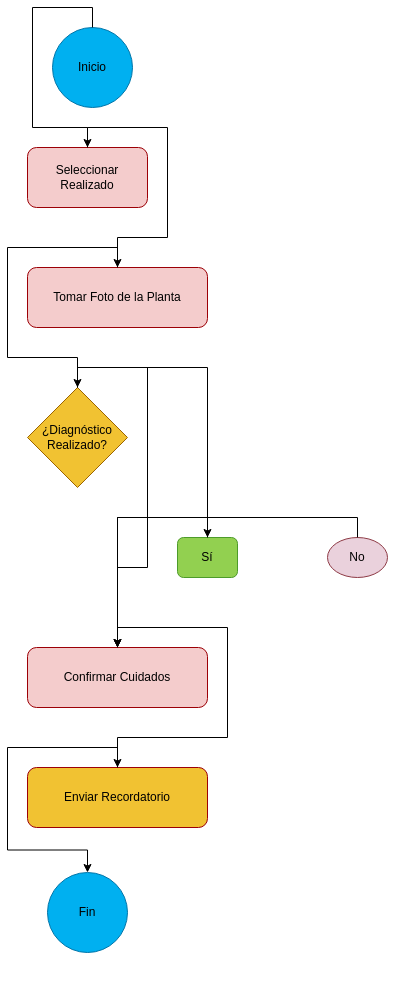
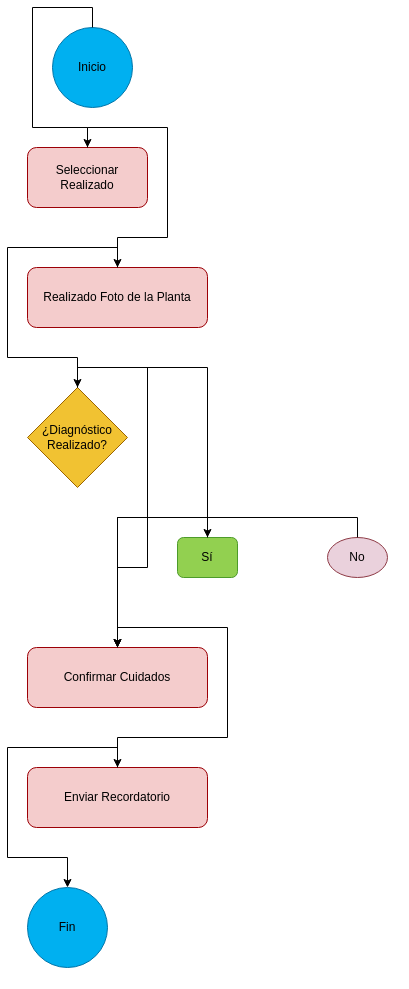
  <mxCell id="0" />
  <mxCell id="1" parent="0" />
  <mxCell id="2" value="Inicio" style="ellipse;whiteSpace=wrap;html=1;aspect=fixed;rounded=1;fillColor=#00B0F0;strokeColor=#0075A9;" vertex="1" connectable="0" parent="1"><mxGeometry x="45" y="20" width="80" height="80" as="geometry" /></mxCell>
  <mxCell id="3" value="Seleccionar Realizado" style="rounded=1;whiteSpace=wrap;html=1;fillColor=#F4CCCC;strokeColor=#9C0006;" vertex="1" connectable="0" parent="1"><mxGeometry x="20" y="140" width="120" height="60" as="geometry" /></mxCell>
- <mxCell id="4" value="Tomar Foto de la Planta" style="rounded=1;whiteSpace=wrap;html=1;fillColor=#F4CCCC;strokeColor=#9C0006;" vertex="1" connectable="0" parent="1"><mxGeometry x="20" y="260" width="180" height="60" as="geometry" /></mxCell>
+ <mxCell id="4" value="Realizado Foto de la Planta" style="rounded=1;whiteSpace=wrap;html=1;fillColor=#F4CCCC;strokeColor=#9C0006;" vertex="1" connectable="0" parent="1"><mxGeometry x="20" y="260" width="180" height="60" as="geometry" /></mxCell>
  <mxCell id="5" value="¿Diagnóstico Realizado?" style="rhombus;whiteSpace=wrap;html=1;fillColor=#F1C232;strokeColor=#9C6500;" vertex="1" connectable="0" parent="1"><mxGeometry x="20" y="380" width="100" height="100" as="geometry" /></mxCell>
  <mxCell id="6" value="Sí" style="rounded=1;whiteSpace=wrap;html=1;fillColor=#92D050;strokeColor=#4D9B2A;" vertex="1" connectable="0" parent="1"><mxGeometry x="170" y="530" width="60" height="40" as="geometry" /></mxCell>
  <mxCell id="7" value="No" style="ellipse;whiteSpace=wrap;html=1;fillColor=#EAD1DC;strokeColor=#8E3B46;" vertex="1" connectable="0" parent="1"><mxGeometry x="320" y="530" width="60" height="40" as="geometry" /></mxCell>
  <mxCell id="8" value="Confirmar Cuidados" style="rounded=1;whiteSpace=wrap;html=1;fillColor=#F4CCCC;strokeColor=#9C0006;" vertex="1" connectable="0" parent="1"><mxGeometry x="20" y="640" width="180" height="60" as="geometry" /></mxCell>
- <mxCell id="9" value="Enviar Recordatorio" style="rounded=1;whiteSpace=wrap;html=1;fillColor=#f1c232;strokeColor=#9C0006;" vertex="1" connectable="0" parent="1"><mxGeometry x="20" y="760" width="180" height="60" as="geometry" /></mxCell>
- <mxCell id="10" value="Fin" style="ellipse;whiteSpace=wrap;html=1;aspect=fixed;rounded=1;fillColor=#00B0F0;strokeColor=#0075A9;" vertex="1" connectable="0" parent="1"><mxGeometry x="40" y="865" width="80" height="80" as="geometry" /></mxCell>
+ <mxCell id="9" value="Enviar Recordatorio" style="rounded=1;whiteSpace=wrap;html=1;fillColor=#F4CCCC;strokeColor=#9C0006;" vertex="1" connectable="0" parent="1"><mxGeometry x="20" y="760" width="180" height="60" as="geometry" /></mxCell>
+ <mxCell id="10" value="Fin" style="ellipse;whiteSpace=wrap;html=1;aspect=fixed;rounded=1;fillColor=#00B0F0;strokeColor=#0075A9;" vertex="1" connectable="0" parent="1"><mxGeometry x="20" y="880" width="80" height="80" as="geometry" /></mxCell>
  <mxCell id="11" style="edgeStyle=orthogonalEdgeStyle;rounded=0;orthogonalLoop=1;jettySize=auto;html=1;exitX=0.5;exitY=0;exitDx=0;exitDy=0" edge="1" parent="1" source="2" target="3"><mxGeometry relative="1" as="geometry" /></mxCell>
  <mxCell id="12" style="edgeStyle=orthogonalEdgeStyle;rounded=0;orthogonalLoop=1;jettySize=auto;html=1;exitX=0.5;exitY=0;exitDx=0;exitDy=0" edge="1" parent="1" source="3" target="4"><mxGeometry relative="1" as="geometry" /></mxCell>
  <mxCell id="13" style="edgeStyle=orthogonalEdgeStyle;rounded=0;orthogonalLoop=1;jettySize=auto;html=1;exitX=0.5;exitY=0;exitDx=0;exitDy=0" edge="1" parent="1" source="4" target="5"><mxGeometry relative="1" as="geometry" /></mxCell>
  <mxCell id="14" style="edgeStyle=orthogonalEdgeStyle;rounded=0;orthogonalLoop=1;jettySize=auto;html=1;exitX=0.5;exitY=0;exitDx=0;exitDy=0" edge="1" parent="1" source="5" target="6"><mxGeometry relative="1" as="geometry" /></mxCell>
  <mxCell id="15" style="edgeStyle=orthogonalEdgeStyle;rounded=0;orthogonalLoop=1;jettySize=auto;html=1;exitX=0.5;exitY=0;exitDx=0;exitDy=0;" edge="1" parent="1" source="5" target="8"><mxGeometry relative="1" as="geometry" /></mxCell>
  <mxCell id="16" style="edgeStyle=orthogonalEdgeStyle;rounded=0;orthogonalLoop=1;jettySize=auto;html=1;exitX=0.5;exitY=0;exitDx=0;exitDy=0" edge="1" parent="1" source="6" target="8"><mxGeometry relative="1" as="geometry" /></mxCell>
  <mxCell id="17" style="edgeStyle=orthogonalEdgeStyle;rounded=0;orthogonalLoop=1;jettySize=auto;html=1;exitX=0.5;exitY=0;exitDx=0;exitDy=0" edge="1" parent="1" source="7" target="8"><mxGeometry relative="1" as="geometry" /></mxCell>
  <mxCell id="18" style="edgeStyle=orthogonalEdgeStyle;rounded=0;orthogonalLoop=1;jettySize=auto;html=1;exitX=0.5;exitY=0;exitDx=0;exitDy=0" edge="1" parent="1" source="8" target="9"><mxGeometry relative="1" as="geometry" /></mxCell>
  <mxCell id="19" style="edgeStyle=orthogonalEdgeStyle;rounded=0;orthogonalLoop=1;jettySize=auto;html=1;exitX=0.5;exitY=0;exitDx=0;exitDy=0" edge="1" parent="1" source="9" target="10"><mxGeometry relative="1" as="geometry" /></mxCell>
